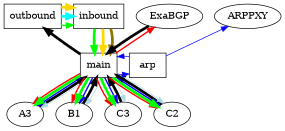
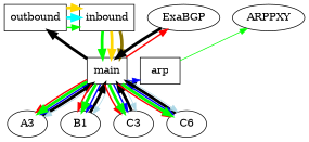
  digraph {
    edge [color=blue penwidth=4.0]
    outbound [shape=box]
    inbound [shape=box]
    ARPPXY
    ExaBGP
    n5 [label=A3]
    B1
    n7 [label=C3]
-   C2
+   C2 [label=C6]
    main [shape=box]
    arp [shape=box]
    subgraph sub_1 {
      rank=min
      outbound
      inbound
      ARPPXY
      ExaBGP
    }
    subgraph sub_2 {
      rank=same
      n5
      B1
      n7
      C2
    }
    subgraph sub_3 {
      rank=same
      main
      arp
    }
    outbound -> inbound [color=green penwidth=2.0]
    outbound -> inbound [color=cyan]
    outbound -> inbound [color=gold]
    inbound -> main [style=invis color="" penwidth=""]
    inbound -> main [color=green]
    inbound -> main [color=gold]
    inbound -> main [color=gold4]
    ExaBGP -> main [color=black]
    n5 -> main [color=black]
    B1 -> main [color=black]
    n7 -> main [color=black]
    C2 -> main [color=black]
    main -> outbound [color=black]
    main -> outbound [style=invis color="" penwidth=""]
    main -> ExaBGP [color=red penwidth=2.0]
    main -> ExaBGP [style=invis color="" penwidth=""]
    main -> n5 [color=red penwidth=2.0]
    main -> n5 [penwidth=2.0]
    main -> n5 [color=lightblue penwidth=""]
    main -> n5 [color=green]
    main -> B1 [color=red penwidth=2.0]
    main -> B1 [penwidth=2.0]
    main -> B1 [color=lightblue penwidth=""]
    main -> B1 [color=green]
    main -> n7 [color=red penwidth=2.0]
    main -> n7 [penwidth=2.0]
    main -> n7 [color=lightblue penwidth=""]
    main -> n7 [color=green]
    main -> C2 [color=red penwidth=2.0]
    main -> C2 [penwidth=2.0]
    main -> C2 [color=lightblue penwidth=""]
    main -> C2 [color=green]
    main -> arp [penwidth=""]
-   arp -> ARPPXY [penwidth=""]
-   arp -> main [penwidth=""]
+   arp -> ARPPXY [color=green penwidth=""]
  }
